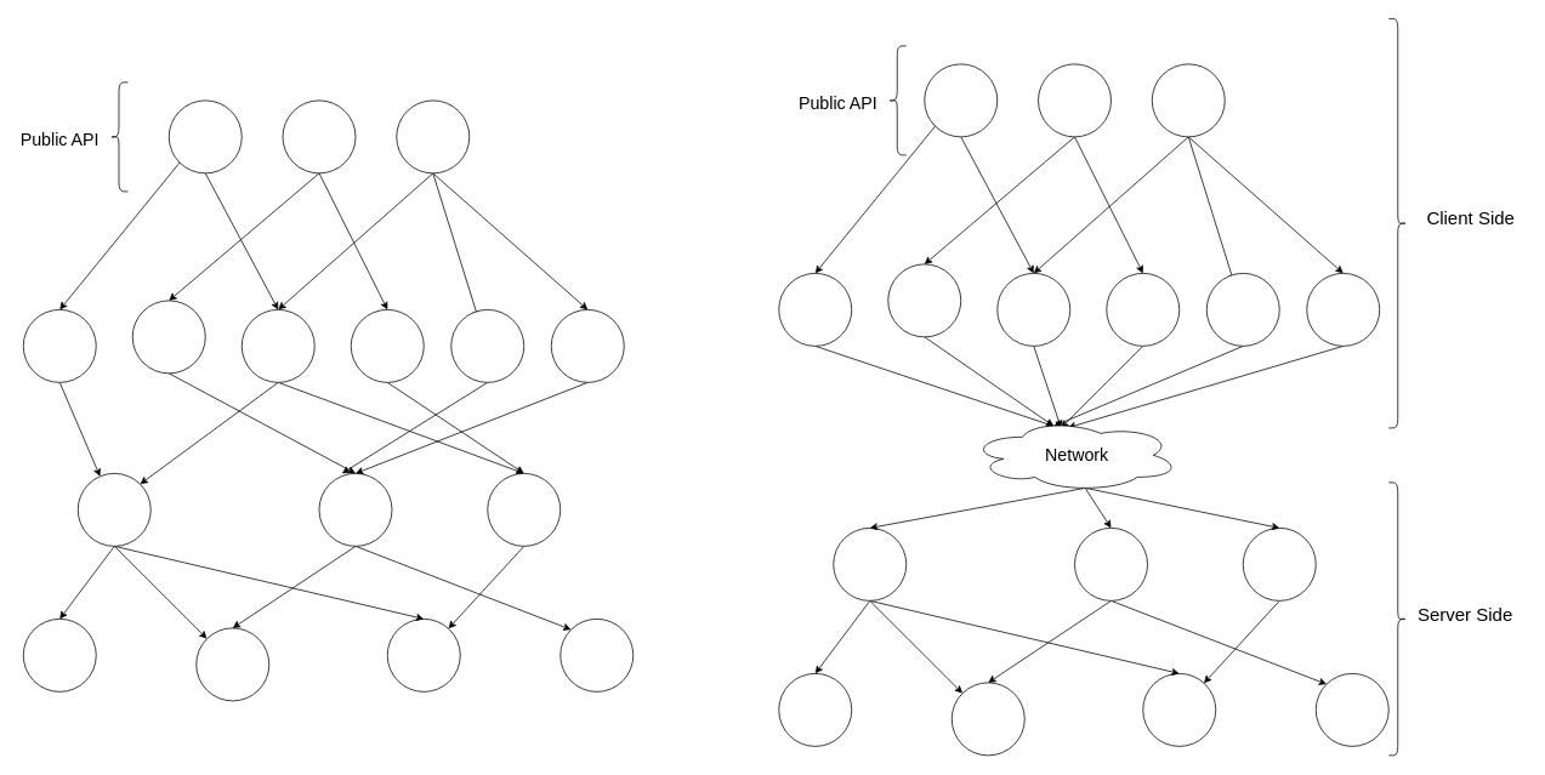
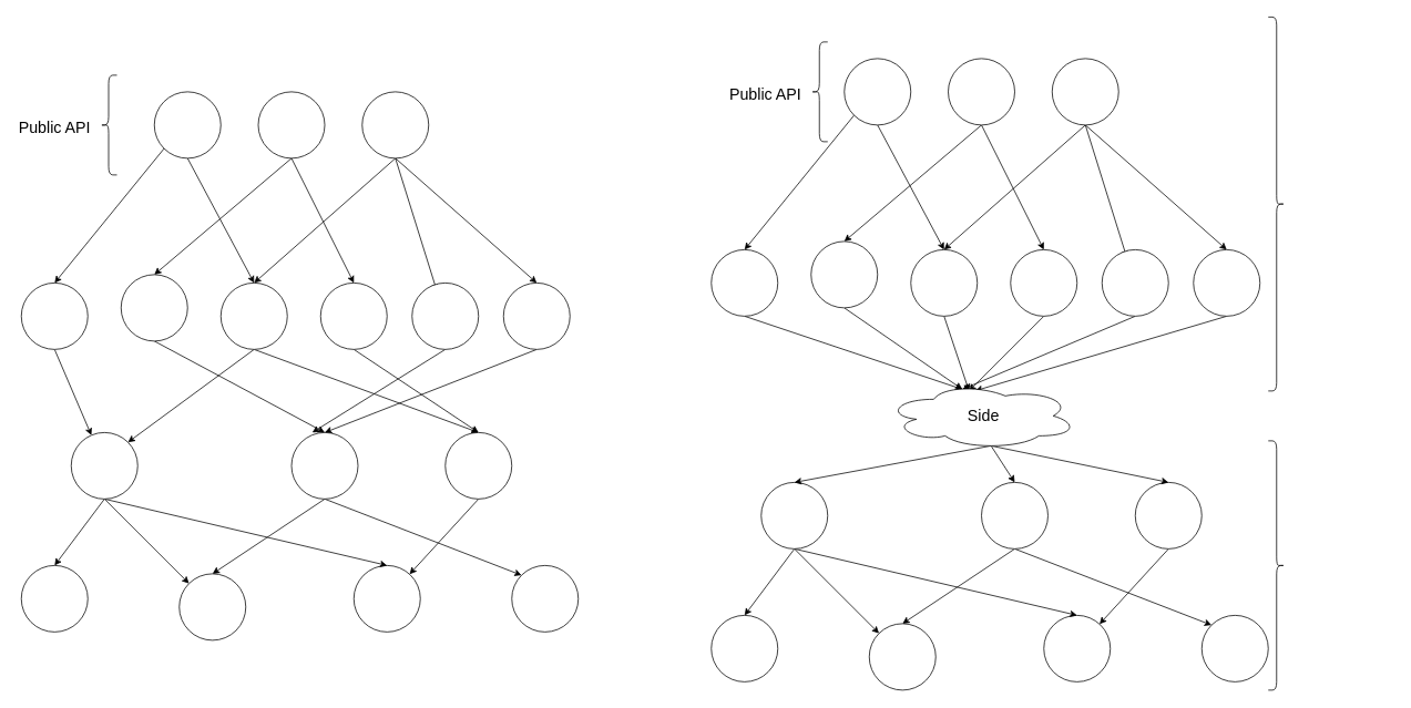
  <mxCell id="0" />
  <mxCell id="1" parent="0" />
  <mxCell id="2" style="edgeStyle=none;rounded=0;orthogonalLoop=1;jettySize=auto;html=1;exitX=0.5;exitY=1;exitDx=0;exitDy=0;entryX=0.5;entryY=0;entryDx=0;entryDy=0;" edge="1" parent="1" source="5" target="15"><mxGeometry relative="1" as="geometry" /></mxCell>
  <mxCell id="3" style="edgeStyle=none;rounded=0;orthogonalLoop=1;jettySize=auto;html=1;exitX=0.5;exitY=1;exitDx=0;exitDy=0;entryX=0.5;entryY=0;entryDx=0;entryDy=0;" edge="1" parent="1" source="5" target="7"><mxGeometry relative="1" as="geometry" /></mxCell>
  <mxCell id="4" style="edgeStyle=none;rounded=0;orthogonalLoop=1;jettySize=auto;html=1;exitX=0.5;exitY=1;exitDx=0;exitDy=0;entryX=0.375;entryY=0.125;entryDx=0;entryDy=0;entryPerimeter=0;" edge="1" parent="1" source="5" target="9"><mxGeometry relative="1" as="geometry" /></mxCell>
  <mxCell id="5" value="" style="ellipse;whiteSpace=wrap;html=1;aspect=fixed;" vertex="1" parent="1"><mxGeometry x="1265" y="70" width="80" height="80" as="geometry" /></mxCell>
  <mxCell id="6" style="edgeStyle=none;rounded=0;orthogonalLoop=1;jettySize=auto;html=1;exitX=0.5;exitY=1;exitDx=0;exitDy=0;entryX=0.468;entryY=0.121;entryDx=0;entryDy=0;entryPerimeter=0;fontSize=19;" edge="1" parent="1" source="7" target="76"><mxGeometry relative="1" as="geometry" /></mxCell>
  <mxCell id="7" value="" style="ellipse;whiteSpace=wrap;html=1;aspect=fixed;" vertex="1" parent="1"><mxGeometry x="1435" y="300" width="80" height="80" as="geometry" /></mxCell>
  <mxCell id="8" style="edgeStyle=none;rounded=0;orthogonalLoop=1;jettySize=auto;html=1;exitX=0.5;exitY=1;exitDx=0;exitDy=0;fontSize=19;entryX=0.4;entryY=0.1;entryDx=0;entryDy=0;entryPerimeter=0;" edge="1" parent="1" source="9" target="76"><mxGeometry relative="1" as="geometry"><mxPoint x="1155" y="470" as="targetPoint" /></mxGeometry></mxCell>
  <mxCell id="9" value="" style="ellipse;whiteSpace=wrap;html=1;aspect=fixed;" vertex="1" parent="1"><mxGeometry x="1325" y="300" width="80" height="80" as="geometry" /></mxCell>
  <mxCell id="10" style="edgeStyle=none;rounded=0;orthogonalLoop=1;jettySize=auto;html=1;exitX=0.5;exitY=1;exitDx=0;exitDy=0;entryX=0.4;entryY=0.1;entryDx=0;entryDy=0;entryPerimeter=0;fontSize=19;" edge="1" parent="1" source="11" target="76"><mxGeometry relative="1" as="geometry" /></mxCell>
  <mxCell id="11" value="" style="ellipse;whiteSpace=wrap;html=1;aspect=fixed;" vertex="1" parent="1"><mxGeometry x="855" y="300" width="80" height="80" as="geometry" /></mxCell>
  <mxCell id="12" style="edgeStyle=none;rounded=0;orthogonalLoop=1;jettySize=auto;html=1;exitX=0.5;exitY=1;exitDx=0;exitDy=0;fontSize=19;" edge="1" parent="1" source="13"><mxGeometry relative="1" as="geometry"><mxPoint x="1165" y="470" as="targetPoint" /></mxGeometry></mxCell>
  <mxCell id="13" value="" style="ellipse;whiteSpace=wrap;html=1;aspect=fixed;" vertex="1" parent="1"><mxGeometry x="1215" y="300" width="80" height="80" as="geometry" /></mxCell>
  <mxCell id="14" style="edgeStyle=none;rounded=0;orthogonalLoop=1;jettySize=auto;html=1;exitX=0.5;exitY=1;exitDx=0;exitDy=0;fontSize=19;" edge="1" parent="1" source="15"><mxGeometry relative="1" as="geometry"><mxPoint x="1165" y="470" as="targetPoint" /></mxGeometry></mxCell>
  <mxCell id="15" value="" style="ellipse;whiteSpace=wrap;html=1;aspect=fixed;" vertex="1" parent="1"><mxGeometry x="1095" y="300" width="80" height="80" as="geometry" /></mxCell>
  <mxCell id="16" style="edgeStyle=none;rounded=0;orthogonalLoop=1;jettySize=auto;html=1;exitX=0.5;exitY=1;exitDx=0;exitDy=0;entryX=0.4;entryY=0.1;entryDx=0;entryDy=0;entryPerimeter=0;fontSize=19;" edge="1" parent="1" source="17" target="76"><mxGeometry relative="1" as="geometry" /></mxCell>
  <mxCell id="17" value="" style="ellipse;whiteSpace=wrap;html=1;aspect=fixed;" vertex="1" parent="1"><mxGeometry x="975" y="290" width="80" height="80" as="geometry" /></mxCell>
  <mxCell id="18" style="rounded=0;orthogonalLoop=1;jettySize=auto;html=1;exitX=0;exitY=1;exitDx=0;exitDy=0;entryX=0.5;entryY=0;entryDx=0;entryDy=0;" edge="1" parent="1" source="20" target="11"><mxGeometry relative="1" as="geometry" /></mxCell>
  <mxCell id="19" style="edgeStyle=none;rounded=0;orthogonalLoop=1;jettySize=auto;html=1;exitX=0.5;exitY=1;exitDx=0;exitDy=0;entryX=0.5;entryY=0;entryDx=0;entryDy=0;" edge="1" parent="1" source="20" target="15"><mxGeometry relative="1" as="geometry" /></mxCell>
  <mxCell id="20" value="" style="ellipse;whiteSpace=wrap;html=1;aspect=fixed;" vertex="1" parent="1"><mxGeometry x="1015" y="70" width="80" height="80" as="geometry" /></mxCell>
  <mxCell id="21" style="edgeStyle=none;rounded=0;orthogonalLoop=1;jettySize=auto;html=1;exitX=0.5;exitY=1;exitDx=0;exitDy=0;entryX=0.5;entryY=0;entryDx=0;entryDy=0;" edge="1" parent="1" source="23" target="17"><mxGeometry relative="1" as="geometry" /></mxCell>
  <mxCell id="22" style="edgeStyle=none;rounded=0;orthogonalLoop=1;jettySize=auto;html=1;exitX=0.5;exitY=1;exitDx=0;exitDy=0;entryX=0.5;entryY=0;entryDx=0;entryDy=0;" edge="1" parent="1" source="23" target="13"><mxGeometry relative="1" as="geometry" /></mxCell>
  <mxCell id="23" value="" style="ellipse;whiteSpace=wrap;html=1;aspect=fixed;" vertex="1" parent="1"><mxGeometry x="1140" y="70" width="80" height="80" as="geometry" /></mxCell>
  <mxCell id="24" value="" style="ellipse;whiteSpace=wrap;html=1;aspect=fixed;" vertex="1" parent="1"><mxGeometry x="1445" y="740" width="80" height="80" as="geometry" /></mxCell>
  <mxCell id="25" value="" style="ellipse;whiteSpace=wrap;html=1;aspect=fixed;" vertex="1" parent="1"><mxGeometry x="1255" y="740" width="80" height="80" as="geometry" /></mxCell>
  <mxCell id="26" value="" style="ellipse;whiteSpace=wrap;html=1;aspect=fixed;" vertex="1" parent="1"><mxGeometry x="1045" y="750" width="80" height="80" as="geometry" /></mxCell>
  <mxCell id="27" value="" style="ellipse;whiteSpace=wrap;html=1;aspect=fixed;" vertex="1" parent="1"><mxGeometry x="855" y="740" width="80" height="80" as="geometry" /></mxCell>
  <mxCell id="28" style="edgeStyle=none;rounded=0;orthogonalLoop=1;jettySize=auto;html=1;exitX=0.5;exitY=1;exitDx=0;exitDy=0;entryX=0.5;entryY=0;entryDx=0;entryDy=0;" edge="1" parent="1" source="30" target="26"><mxGeometry relative="1" as="geometry" /></mxCell>
  <mxCell id="29" style="edgeStyle=none;rounded=0;orthogonalLoop=1;jettySize=auto;html=1;exitX=0.5;exitY=1;exitDx=0;exitDy=0;entryX=0;entryY=0;entryDx=0;entryDy=0;" edge="1" parent="1" source="30" target="24"><mxGeometry relative="1" as="geometry" /></mxCell>
  <mxCell id="30" value="" style="ellipse;whiteSpace=wrap;html=1;aspect=fixed;" vertex="1" parent="1"><mxGeometry x="1180" y="580" width="80" height="80" as="geometry" /></mxCell>
  <mxCell id="31" style="edgeStyle=none;rounded=0;orthogonalLoop=1;jettySize=auto;html=1;exitX=0.5;exitY=1;exitDx=0;exitDy=0;entryX=0.5;entryY=0;entryDx=0;entryDy=0;" edge="1" parent="1" source="34" target="27"><mxGeometry relative="1" as="geometry" /></mxCell>
  <mxCell id="32" style="edgeStyle=none;rounded=0;orthogonalLoop=1;jettySize=auto;html=1;exitX=0.5;exitY=1;exitDx=0;exitDy=0;" edge="1" parent="1" source="34" target="26"><mxGeometry relative="1" as="geometry" /></mxCell>
  <mxCell id="33" style="edgeStyle=none;rounded=0;orthogonalLoop=1;jettySize=auto;html=1;exitX=0.5;exitY=1;exitDx=0;exitDy=0;entryX=0.5;entryY=0;entryDx=0;entryDy=0;" edge="1" parent="1" source="34" target="25"><mxGeometry relative="1" as="geometry" /></mxCell>
  <mxCell id="34" value="" style="ellipse;whiteSpace=wrap;html=1;aspect=fixed;" vertex="1" parent="1"><mxGeometry x="915" y="580" width="80" height="80" as="geometry" /></mxCell>
  <mxCell id="35" style="edgeStyle=none;rounded=0;orthogonalLoop=1;jettySize=auto;html=1;exitX=0.5;exitY=1;exitDx=0;exitDy=0;" edge="1" parent="1" source="36" target="25"><mxGeometry relative="1" as="geometry" /></mxCell>
  <mxCell id="36" value="" style="ellipse;whiteSpace=wrap;html=1;aspect=fixed;" vertex="1" parent="1"><mxGeometry x="1365" y="580" width="80" height="80" as="geometry" /></mxCell>
  <mxCell id="37" style="edgeStyle=none;rounded=0;orthogonalLoop=1;jettySize=auto;html=1;exitX=0.5;exitY=1;exitDx=0;exitDy=0;entryX=0.5;entryY=0;entryDx=0;entryDy=0;" edge="1" source="40" target="51" parent="1"><mxGeometry relative="1" as="geometry" /></mxCell>
  <mxCell id="38" style="edgeStyle=none;rounded=0;orthogonalLoop=1;jettySize=auto;html=1;exitX=0.5;exitY=1;exitDx=0;exitDy=0;entryX=0.5;entryY=0;entryDx=0;entryDy=0;" edge="1" source="40" target="42" parent="1"><mxGeometry relative="1" as="geometry" /></mxCell>
  <mxCell id="39" style="edgeStyle=none;rounded=0;orthogonalLoop=1;jettySize=auto;html=1;exitX=0.5;exitY=1;exitDx=0;exitDy=0;entryX=0.375;entryY=0.125;entryDx=0;entryDy=0;entryPerimeter=0;" edge="1" source="40" target="44" parent="1"><mxGeometry relative="1" as="geometry" /></mxCell>
  <mxCell id="40" value="" style="ellipse;whiteSpace=wrap;html=1;aspect=fixed;" vertex="1" parent="1"><mxGeometry x="435" y="110" width="80" height="80" as="geometry" /></mxCell>
  <mxCell id="41" style="edgeStyle=none;rounded=0;orthogonalLoop=1;jettySize=auto;html=1;exitX=0.5;exitY=1;exitDx=0;exitDy=0;entryX=0.5;entryY=0;entryDx=0;entryDy=0;" edge="1" source="42" target="66" parent="1"><mxGeometry relative="1" as="geometry" /></mxCell>
  <mxCell id="42" value="" style="ellipse;whiteSpace=wrap;html=1;aspect=fixed;" vertex="1" parent="1"><mxGeometry x="605" y="340" width="80" height="80" as="geometry" /></mxCell>
  <mxCell id="43" style="edgeStyle=none;rounded=0;orthogonalLoop=1;jettySize=auto;html=1;exitX=0.5;exitY=1;exitDx=0;exitDy=0;" edge="1" source="44" parent="1"><mxGeometry relative="1" as="geometry"><mxPoint x="375" y="520" as="targetPoint" /></mxGeometry></mxCell>
  <mxCell id="44" value="" style="ellipse;whiteSpace=wrap;html=1;aspect=fixed;" vertex="1" parent="1"><mxGeometry x="495" y="340" width="80" height="80" as="geometry" /></mxCell>
  <mxCell id="45" style="edgeStyle=none;rounded=0;orthogonalLoop=1;jettySize=auto;html=1;exitX=0.5;exitY=1;exitDx=0;exitDy=0;" edge="1" source="46" target="70" parent="1"><mxGeometry relative="1" as="geometry" /></mxCell>
  <mxCell id="46" value="" style="ellipse;whiteSpace=wrap;html=1;aspect=fixed;" vertex="1" parent="1"><mxGeometry x="25" y="340" width="80" height="80" as="geometry" /></mxCell>
  <mxCell id="47" style="edgeStyle=none;rounded=0;orthogonalLoop=1;jettySize=auto;html=1;exitX=0.5;exitY=1;exitDx=0;exitDy=0;entryX=0.5;entryY=0;entryDx=0;entryDy=0;" edge="1" source="48" target="72" parent="1"><mxGeometry relative="1" as="geometry" /></mxCell>
  <mxCell id="48" value="" style="ellipse;whiteSpace=wrap;html=1;aspect=fixed;" vertex="1" parent="1"><mxGeometry x="385" y="340" width="80" height="80" as="geometry" /></mxCell>
  <mxCell id="49" style="edgeStyle=none;rounded=0;orthogonalLoop=1;jettySize=auto;html=1;exitX=0.5;exitY=1;exitDx=0;exitDy=0;entryX=1;entryY=0;entryDx=0;entryDy=0;" edge="1" source="51" target="70" parent="1"><mxGeometry relative="1" as="geometry" /></mxCell>
  <mxCell id="50" style="edgeStyle=none;rounded=0;orthogonalLoop=1;jettySize=auto;html=1;exitX=0.5;exitY=1;exitDx=0;exitDy=0;entryX=0.5;entryY=0;entryDx=0;entryDy=0;" edge="1" source="51" target="72" parent="1"><mxGeometry relative="1" as="geometry" /></mxCell>
  <mxCell id="51" value="" style="ellipse;whiteSpace=wrap;html=1;aspect=fixed;" vertex="1" parent="1"><mxGeometry x="265" y="340" width="80" height="80" as="geometry" /></mxCell>
  <mxCell id="52" style="edgeStyle=none;rounded=0;orthogonalLoop=1;jettySize=auto;html=1;exitX=0.5;exitY=1;exitDx=0;exitDy=0;entryX=0.5;entryY=0;entryDx=0;entryDy=0;" edge="1" source="53" target="66" parent="1"><mxGeometry relative="1" as="geometry" /></mxCell>
  <mxCell id="53" value="" style="ellipse;whiteSpace=wrap;html=1;aspect=fixed;" vertex="1" parent="1"><mxGeometry x="145" y="330" width="80" height="80" as="geometry" /></mxCell>
  <mxCell id="54" style="rounded=0;orthogonalLoop=1;jettySize=auto;html=1;exitX=0;exitY=1;exitDx=0;exitDy=0;entryX=0.5;entryY=0;entryDx=0;entryDy=0;" edge="1" source="56" target="46" parent="1"><mxGeometry relative="1" as="geometry" /></mxCell>
  <mxCell id="55" style="edgeStyle=none;rounded=0;orthogonalLoop=1;jettySize=auto;html=1;exitX=0.5;exitY=1;exitDx=0;exitDy=0;entryX=0.5;entryY=0;entryDx=0;entryDy=0;" edge="1" source="56" target="51" parent="1"><mxGeometry relative="1" as="geometry" /></mxCell>
  <mxCell id="56" value="" style="ellipse;whiteSpace=wrap;html=1;aspect=fixed;" vertex="1" parent="1"><mxGeometry x="185" y="110" width="80" height="80" as="geometry" /></mxCell>
  <mxCell id="57" style="edgeStyle=none;rounded=0;orthogonalLoop=1;jettySize=auto;html=1;exitX=0.5;exitY=1;exitDx=0;exitDy=0;entryX=0.5;entryY=0;entryDx=0;entryDy=0;" edge="1" source="59" target="53" parent="1"><mxGeometry relative="1" as="geometry" /></mxCell>
  <mxCell id="58" style="edgeStyle=none;rounded=0;orthogonalLoop=1;jettySize=auto;html=1;exitX=0.5;exitY=1;exitDx=0;exitDy=0;entryX=0.5;entryY=0;entryDx=0;entryDy=0;" edge="1" source="59" target="48" parent="1"><mxGeometry relative="1" as="geometry" /></mxCell>
  <mxCell id="59" value="" style="ellipse;whiteSpace=wrap;html=1;aspect=fixed;" vertex="1" parent="1"><mxGeometry x="310" y="110" width="80" height="80" as="geometry" /></mxCell>
  <mxCell id="60" value="" style="ellipse;whiteSpace=wrap;html=1;aspect=fixed;" vertex="1" parent="1"><mxGeometry x="615" y="680" width="80" height="80" as="geometry" /></mxCell>
  <mxCell id="61" value="" style="ellipse;whiteSpace=wrap;html=1;aspect=fixed;" vertex="1" parent="1"><mxGeometry x="425" y="680" width="80" height="80" as="geometry" /></mxCell>
  <mxCell id="62" value="" style="ellipse;whiteSpace=wrap;html=1;aspect=fixed;" vertex="1" parent="1"><mxGeometry x="215" y="690" width="80" height="80" as="geometry" /></mxCell>
  <mxCell id="63" value="" style="ellipse;whiteSpace=wrap;html=1;aspect=fixed;" vertex="1" parent="1"><mxGeometry x="25" y="680" width="80" height="80" as="geometry" /></mxCell>
  <mxCell id="64" style="edgeStyle=none;rounded=0;orthogonalLoop=1;jettySize=auto;html=1;exitX=0.5;exitY=1;exitDx=0;exitDy=0;entryX=0.5;entryY=0;entryDx=0;entryDy=0;" edge="1" source="66" target="62" parent="1"><mxGeometry relative="1" as="geometry" /></mxCell>
  <mxCell id="65" style="edgeStyle=none;rounded=0;orthogonalLoop=1;jettySize=auto;html=1;exitX=0.5;exitY=1;exitDx=0;exitDy=0;entryX=0;entryY=0;entryDx=0;entryDy=0;" edge="1" source="66" target="60" parent="1"><mxGeometry relative="1" as="geometry" /></mxCell>
  <mxCell id="66" value="" style="ellipse;whiteSpace=wrap;html=1;aspect=fixed;" vertex="1" parent="1"><mxGeometry x="350" y="520" width="80" height="80" as="geometry" /></mxCell>
  <mxCell id="67" style="edgeStyle=none;rounded=0;orthogonalLoop=1;jettySize=auto;html=1;exitX=0.5;exitY=1;exitDx=0;exitDy=0;entryX=0.5;entryY=0;entryDx=0;entryDy=0;" edge="1" source="70" target="63" parent="1"><mxGeometry relative="1" as="geometry" /></mxCell>
  <mxCell id="68" style="edgeStyle=none;rounded=0;orthogonalLoop=1;jettySize=auto;html=1;exitX=0.5;exitY=1;exitDx=0;exitDy=0;" edge="1" source="70" target="62" parent="1"><mxGeometry relative="1" as="geometry" /></mxCell>
  <mxCell id="69" style="edgeStyle=none;rounded=0;orthogonalLoop=1;jettySize=auto;html=1;exitX=0.5;exitY=1;exitDx=0;exitDy=0;entryX=0.5;entryY=0;entryDx=0;entryDy=0;" edge="1" source="70" target="61" parent="1"><mxGeometry relative="1" as="geometry" /></mxCell>
  <mxCell id="70" value="" style="ellipse;whiteSpace=wrap;html=1;aspect=fixed;" vertex="1" parent="1"><mxGeometry x="85" y="520" width="80" height="80" as="geometry" /></mxCell>
  <mxCell id="71" style="edgeStyle=none;rounded=0;orthogonalLoop=1;jettySize=auto;html=1;exitX=0.5;exitY=1;exitDx=0;exitDy=0;" edge="1" source="72" target="61" parent="1"><mxGeometry relative="1" as="geometry" /></mxCell>
  <mxCell id="72" value="" style="ellipse;whiteSpace=wrap;html=1;aspect=fixed;" vertex="1" parent="1"><mxGeometry x="535" y="520" width="80" height="80" as="geometry" /></mxCell>
  <mxCell id="73" style="edgeStyle=none;rounded=0;orthogonalLoop=1;jettySize=auto;html=1;exitX=0.55;exitY=0.95;exitDx=0;exitDy=0;exitPerimeter=0;entryX=0.5;entryY=0;entryDx=0;entryDy=0;fontSize=19;" edge="1" parent="1" source="76" target="34"><mxGeometry relative="1" as="geometry" /></mxCell>
  <mxCell id="74" style="edgeStyle=none;rounded=0;orthogonalLoop=1;jettySize=auto;html=1;exitX=0.55;exitY=0.95;exitDx=0;exitDy=0;exitPerimeter=0;entryX=0.5;entryY=0;entryDx=0;entryDy=0;fontSize=19;" edge="1" parent="1" source="76" target="30"><mxGeometry relative="1" as="geometry" /></mxCell>
  <mxCell id="75" style="edgeStyle=none;rounded=0;orthogonalLoop=1;jettySize=auto;html=1;exitX=0.55;exitY=0.95;exitDx=0;exitDy=0;exitPerimeter=0;entryX=0.5;entryY=0;entryDx=0;entryDy=0;fontSize=19;" edge="1" parent="1" source="76" target="36"><mxGeometry relative="1" as="geometry" /></mxCell>
- <mxCell id="76" value="&amp;nbsp;Network" style="ellipse;shape=cloud;whiteSpace=wrap;html=1;fontSize=19;" vertex="1" parent="1"><mxGeometry x="1065" y="460" width="230" height="80" as="geometry" /></mxCell>
+ <mxCell id="76" value="&amp;nbsp;Side" style="ellipse;shape=cloud;whiteSpace=wrap;html=1;fontSize=19;" vertex="1" parent="1"><mxGeometry x="1065" y="460" width="230" height="80" as="geometry" /></mxCell>
  <mxCell id="77" value="" style="shape=curlyBracket;whiteSpace=wrap;html=1;rounded=1;fontSize=19;" vertex="1" parent="1"><mxGeometry x="120" y="90" width="20" height="120" as="geometry" /></mxCell>
  <mxCell id="78" value="Public API" style="text;html=1;resizable=0;points=[];autosize=1;align=left;verticalAlign=top;spacingTop=-4;fontSize=19;" vertex="1" parent="1"><mxGeometry x="20" y="140" width="100" height="20" as="geometry" /></mxCell>
  <mxCell id="79" value="" style="shape=curlyBracket;whiteSpace=wrap;html=1;rounded=1;fontSize=19;" vertex="1" parent="1"><mxGeometry x="975" y="50" width="20" height="120" as="geometry" /></mxCell>
  <mxCell id="80" value="Public API" style="text;html=1;resizable=0;points=[];autosize=1;align=left;verticalAlign=top;spacingTop=-4;fontSize=19;" vertex="1" parent="1"><mxGeometry x="875" y="100" width="100" height="20" as="geometry" /></mxCell>
  <mxCell id="81" value="" style="shape=curlyBracket;whiteSpace=wrap;html=1;rounded=1;fontSize=19;rotation=-180;" vertex="1" parent="1"><mxGeometry x="1525" y="20" width="20" height="450" as="geometry" /></mxCell>
  <mxCell id="82" value="" style="shape=curlyBracket;whiteSpace=wrap;html=1;rounded=1;fontSize=19;rotation=-180;" vertex="1" parent="1"><mxGeometry x="1525" y="530" width="20" height="300" as="geometry" /></mxCell>
- <mxCell id="83" value="&lt;font style=&quot;font-size: 20px&quot;&gt;Client Side&lt;/font&gt;" style="text;html=1;resizable=0;points=[];autosize=1;align=left;verticalAlign=top;spacingTop=-4;fontSize=19;" vertex="1" parent="1"><mxGeometry x="1565" y="225" width="110" height="20" as="geometry" /></mxCell>
- <mxCell id="84" value="&lt;font style=&quot;font-size: 20px&quot;&gt;Server Side&lt;/font&gt;" style="text;html=1;resizable=0;points=[];autosize=1;align=left;verticalAlign=top;spacingTop=-4;fontSize=19;" vertex="1" parent="1"><mxGeometry x="1555" y="660" width="120" height="20" as="geometry" /></mxCell>
